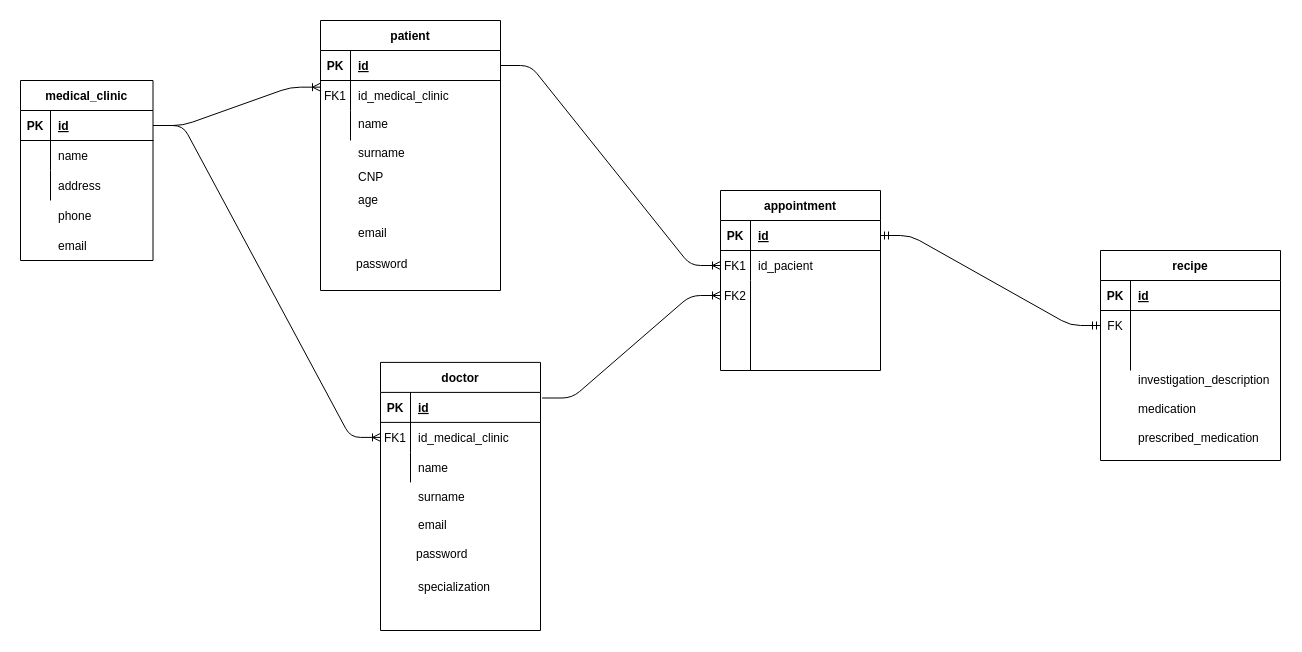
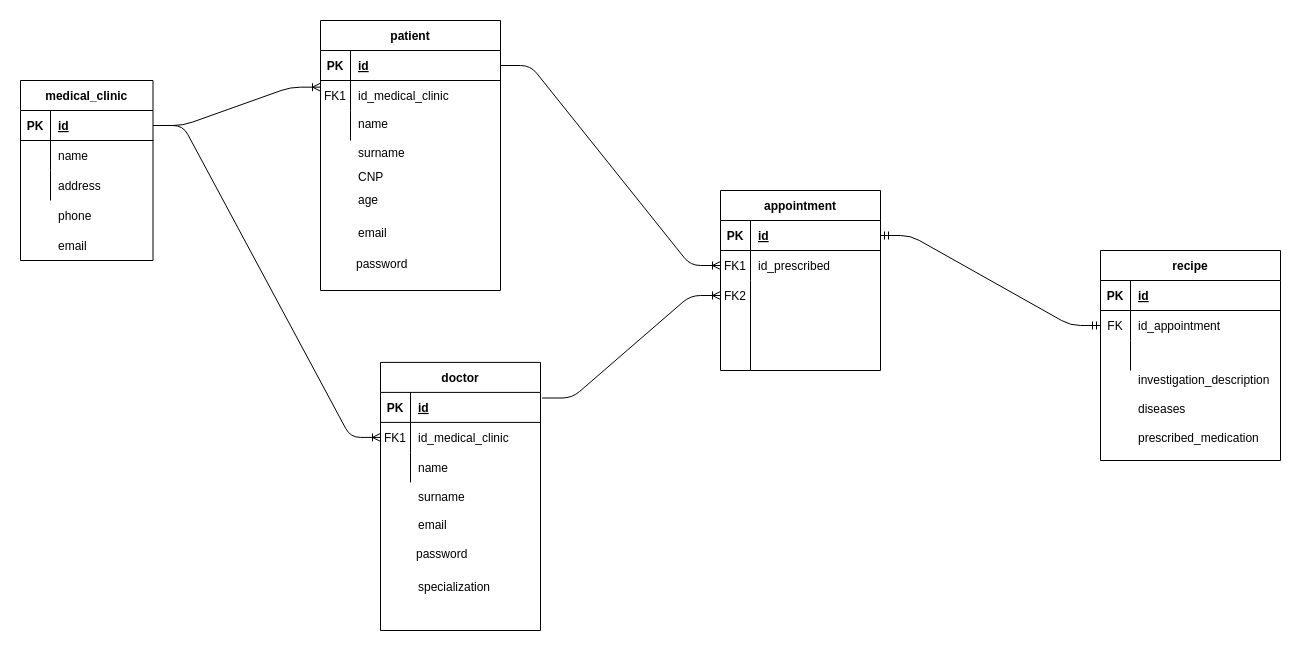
  <mxCell id="0" />
  <mxCell id="1" parent="0" />
  <mxCell id="2" value="" style="edgeStyle=entityRelationEdgeStyle;fontSize=12;html=1;endArrow=ERoneToMany;entryX=0;entryY=0.222;entryDx=0;entryDy=0;exitX=1;exitY=0.5;exitDx=0;exitDy=0;entryPerimeter=0;" parent="1" source="7" edge="1" target="23"><mxGeometry width="100" height="100" relative="1" as="geometry"><mxPoint x="830" y="160" as="sourcePoint" /><mxPoint x="925" y="45" as="targetPoint" /></mxGeometry></mxCell>
  <mxCell id="3" value="" style="edgeStyle=entityRelationEdgeStyle;fontSize=12;html=1;endArrow=ERoneToMany;" parent="1" source="20" target="54" edge="1"><mxGeometry width="100" height="100" relative="1" as="geometry"><mxPoint x="920" y="245" as="sourcePoint" /><mxPoint x="660" y="290" as="targetPoint" /></mxGeometry></mxCell>
  <mxCell id="4" value="" style="edgeStyle=entityRelationEdgeStyle;fontSize=12;html=1;endArrow=ERoneToMany;exitX=1.01;exitY=0.187;exitDx=0;exitDy=0;exitPerimeter=0;" parent="1" source="37" target="57" edge="1"><mxGeometry width="100" height="100" relative="1" as="geometry"><mxPoint x="1130" y="460" as="sourcePoint" /><mxPoint x="1370" y="180" as="targetPoint" /></mxGeometry></mxCell>
  <mxCell id="5" value="" style="group" parent="1" vertex="1" connectable="0"><mxGeometry x="20" y="80" width="132.5" height="180" as="geometry" /></mxCell>
  <mxCell id="6" value="medical_clinic" style="shape=table;startSize=30;container=1;collapsible=1;childLayout=tableLayout;fixedRows=1;rowLines=0;fontStyle=1;align=center;resizeLast=1;" parent="5" vertex="1"><mxGeometry width="132.5" height="180" as="geometry" /></mxCell>
  <mxCell id="7" value="" style="shape=partialRectangle;collapsible=0;dropTarget=0;pointerEvents=0;fillColor=none;points=[[0,0.5],[1,0.5]];portConstraint=eastwest;top=0;left=0;right=0;bottom=1;" parent="6" vertex="1"><mxGeometry y="30" width="132.5" height="30" as="geometry" /></mxCell>
  <mxCell id="8" value="PK" style="shape=partialRectangle;overflow=hidden;connectable=0;fillColor=none;top=0;left=0;bottom=0;right=0;fontStyle=1;" parent="7" vertex="1"><mxGeometry width="30" height="30" as="geometry" /></mxCell>
  <mxCell id="9" value="id" style="shape=partialRectangle;overflow=hidden;connectable=0;fillColor=none;top=0;left=0;bottom=0;right=0;align=left;spacingLeft=6;fontStyle=5;" parent="7" vertex="1"><mxGeometry x="30" width="102.5" height="30" as="geometry" /></mxCell>
  <mxCell id="10" value="" style="shape=partialRectangle;collapsible=0;dropTarget=0;pointerEvents=0;fillColor=none;points=[[0,0.5],[1,0.5]];portConstraint=eastwest;top=0;left=0;right=0;bottom=0;" parent="6" vertex="1"><mxGeometry y="60" width="132.5" height="30" as="geometry" /></mxCell>
  <mxCell id="11" value="" style="shape=partialRectangle;overflow=hidden;connectable=0;fillColor=none;top=0;left=0;bottom=0;right=0;" parent="10" vertex="1"><mxGeometry width="30" height="30" as="geometry" /></mxCell>
  <mxCell id="12" value="name" style="shape=partialRectangle;overflow=hidden;connectable=0;fillColor=none;top=0;left=0;bottom=0;right=0;align=left;spacingLeft=6;" parent="10" vertex="1"><mxGeometry x="30" width="102.5" height="30" as="geometry" /></mxCell>
  <mxCell id="13" value="" style="shape=partialRectangle;collapsible=0;dropTarget=0;pointerEvents=0;fillColor=none;top=0;left=0;bottom=0;right=0;points=[[0,0.5],[1,0.5]];portConstraint=eastwest;" parent="6" vertex="1"><mxGeometry y="90" width="132.5" height="30" as="geometry" /></mxCell>
  <mxCell id="14" value="" style="shape=partialRectangle;connectable=0;fillColor=none;top=0;left=0;bottom=0;right=0;editable=1;overflow=hidden;" parent="13" vertex="1"><mxGeometry width="30" height="30" as="geometry" /></mxCell>
  <mxCell id="15" value="address" style="shape=partialRectangle;connectable=0;fillColor=none;top=0;left=0;bottom=0;right=0;align=left;spacingLeft=6;overflow=hidden;" parent="13" vertex="1"><mxGeometry x="30" width="102.5" height="30" as="geometry" /></mxCell>
  <mxCell id="16" value="email" style="shape=partialRectangle;connectable=0;fillColor=none;top=0;left=0;bottom=0;right=0;align=left;spacingLeft=6;overflow=hidden;" parent="5" vertex="1"><mxGeometry x="30" y="150" width="102.5" height="30" as="geometry" /></mxCell>
  <mxCell id="17" value="phone" style="shape=partialRectangle;connectable=0;fillColor=none;top=0;left=0;bottom=0;right=0;align=left;spacingLeft=6;overflow=hidden;" parent="5" vertex="1"><mxGeometry x="30" y="120" width="102.5" height="30" as="geometry" /></mxCell>
  <mxCell id="18" value="" style="group" parent="1" vertex="1" connectable="0"><mxGeometry x="320" y="20" width="180" height="270" as="geometry" /></mxCell>
  <mxCell id="19" value="patient" style="shape=table;startSize=30;container=1;collapsible=1;childLayout=tableLayout;fixedRows=1;rowLines=0;fontStyle=1;align=center;resizeLast=1;" parent="18" vertex="1"><mxGeometry width="180" height="270" as="geometry" /></mxCell>
  <mxCell id="20" value="" style="shape=partialRectangle;collapsible=0;dropTarget=0;pointerEvents=0;fillColor=none;points=[[0,0.5],[1,0.5]];portConstraint=eastwest;top=0;left=0;right=0;bottom=1;" parent="19" vertex="1"><mxGeometry y="30" width="180" height="30" as="geometry" /></mxCell>
  <mxCell id="21" value="PK" style="shape=partialRectangle;overflow=hidden;connectable=0;fillColor=none;top=0;left=0;bottom=0;right=0;fontStyle=1;" parent="20" vertex="1"><mxGeometry width="30" height="30" as="geometry" /></mxCell>
  <mxCell id="22" value="id" style="shape=partialRectangle;overflow=hidden;connectable=0;fillColor=none;top=0;left=0;bottom=0;right=0;align=left;spacingLeft=6;fontStyle=5;" parent="20" vertex="1"><mxGeometry x="30" width="150" height="30" as="geometry" /></mxCell>
  <mxCell id="23" value="" style="shape=partialRectangle;collapsible=0;dropTarget=0;pointerEvents=0;fillColor=none;points=[[0,0.5],[1,0.5]];portConstraint=eastwest;top=0;left=0;right=0;bottom=0;" parent="19" vertex="1"><mxGeometry y="60" width="180" height="30" as="geometry" /></mxCell>
  <mxCell id="24" value="FK1" style="shape=partialRectangle;overflow=hidden;connectable=0;fillColor=none;top=0;left=0;bottom=0;right=0;" parent="23" vertex="1"><mxGeometry width="30" height="30" as="geometry" /></mxCell>
  <mxCell id="25" value="id_medical_clinic" style="shape=partialRectangle;overflow=hidden;connectable=0;fillColor=none;top=0;left=0;bottom=0;right=0;align=left;spacingLeft=6;" parent="23" vertex="1"><mxGeometry x="30" width="150" height="30" as="geometry" /></mxCell>
  <mxCell id="26" value="" style="shape=partialRectangle;collapsible=0;dropTarget=0;pointerEvents=0;fillColor=none;points=[[0,0.5],[1,0.5]];portConstraint=eastwest;top=0;left=0;right=0;bottom=0;" parent="19" vertex="1"><mxGeometry y="90" width="180" height="30" as="geometry" /></mxCell>
  <mxCell id="27" value="" style="shape=partialRectangle;overflow=hidden;connectable=0;fillColor=none;top=0;left=0;bottom=0;right=0;" parent="26" vertex="1"><mxGeometry width="30" height="30" as="geometry" /></mxCell>
  <mxCell id="28" value="" style="shape=partialRectangle;overflow=hidden;connectable=0;fillColor=none;top=0;left=0;bottom=0;right=0;align=left;spacingLeft=6;" parent="26" vertex="1"><mxGeometry x="30" width="150" height="30" as="geometry" /></mxCell>
  <mxCell id="29" value="surname" style="shape=partialRectangle;overflow=hidden;connectable=0;fillColor=none;top=0;left=0;bottom=0;right=0;align=left;spacingLeft=6;" parent="18" vertex="1"><mxGeometry x="30" y="116.13" width="140" height="32.4" as="geometry" /></mxCell>
  <mxCell id="30" value="CNP" style="shape=partialRectangle;overflow=hidden;connectable=0;fillColor=none;top=0;left=0;bottom=0;right=0;align=left;spacingLeft=6;" parent="18" vertex="1"><mxGeometry x="30" y="140" width="140" height="32.4" as="geometry" /></mxCell>
  <mxCell id="31" value="age" style="shape=partialRectangle;overflow=hidden;connectable=0;fillColor=none;top=0;left=0;bottom=0;right=0;align=left;spacingLeft=6;" parent="18" vertex="1"><mxGeometry x="30" y="162.4" width="140" height="32.4" as="geometry" /></mxCell>
  <mxCell id="32" value="&#10;email&#10;&#10;pasword&#10;" style="shape=partialRectangle;overflow=hidden;connectable=0;fillColor=none;top=0;left=0;bottom=0;right=0;align=left;spacingLeft=6;" parent="18" vertex="1"><mxGeometry x="30" y="190" width="140" height="32.4" as="geometry" /></mxCell>
  <mxCell id="33" value="name" style="shape=partialRectangle;overflow=hidden;connectable=0;fillColor=none;top=0;left=0;bottom=0;right=0;align=left;spacingLeft=6;" parent="18" vertex="1"><mxGeometry x="30" y="90.001" width="150" height="26.129" as="geometry" /></mxCell>
  <mxCell id="34" value="password&#10;" style="text;strokeColor=none;fillColor=none;spacingLeft=4;spacingRight=4;overflow=hidden;rotatable=0;points=[[0,0.5],[1,0.5]];portConstraint=eastwest;fontSize=12;" vertex="1" parent="18"><mxGeometry x="30" y="230" width="80" height="30" as="geometry" /></mxCell>
  <mxCell id="35" value="" style="group" parent="1" vertex="1" connectable="0"><mxGeometry x="350" y="320" width="190" height="310" as="geometry" /></mxCell>
  <mxCell id="36" value="doctor" style="shape=table;startSize=30;container=1;collapsible=1;childLayout=tableLayout;fixedRows=1;rowLines=0;fontStyle=1;align=center;resizeLast=1;" parent="35" vertex="1"><mxGeometry x="30" y="41.9" width="160" height="268.1" as="geometry" /></mxCell>
  <mxCell id="37" value="" style="shape=partialRectangle;collapsible=0;dropTarget=0;pointerEvents=0;fillColor=none;points=[[0,0.5],[1,0.5]];portConstraint=eastwest;top=0;left=0;right=0;bottom=1;" parent="36" vertex="1"><mxGeometry y="30" width="160" height="30" as="geometry" /></mxCell>
  <mxCell id="38" value="PK" style="shape=partialRectangle;overflow=hidden;connectable=0;fillColor=none;top=0;left=0;bottom=0;right=0;fontStyle=1;" parent="37" vertex="1"><mxGeometry width="30" height="30" as="geometry" /></mxCell>
  <mxCell id="39" value="id" style="shape=partialRectangle;overflow=hidden;connectable=0;fillColor=none;top=0;left=0;bottom=0;right=0;align=left;spacingLeft=6;fontStyle=5;" parent="37" vertex="1"><mxGeometry x="30" width="130" height="30" as="geometry" /></mxCell>
  <mxCell id="40" value="" style="shape=partialRectangle;collapsible=0;dropTarget=0;pointerEvents=0;fillColor=none;points=[[0,0.5],[1,0.5]];portConstraint=eastwest;top=0;left=0;right=0;bottom=0;" parent="36" vertex="1"><mxGeometry y="60" width="160" height="30" as="geometry" /></mxCell>
  <mxCell id="41" value="FK1" style="shape=partialRectangle;overflow=hidden;connectable=0;fillColor=none;top=0;left=0;bottom=0;right=0;" parent="40" vertex="1"><mxGeometry width="30" height="30" as="geometry" /></mxCell>
  <mxCell id="42" value="id_medical_clinic" style="shape=partialRectangle;overflow=hidden;connectable=0;fillColor=none;top=0;left=0;bottom=0;right=0;align=left;spacingLeft=6;" parent="40" vertex="1"><mxGeometry x="30" width="130" height="30" as="geometry" /></mxCell>
  <mxCell id="43" value="" style="shape=partialRectangle;collapsible=0;dropTarget=0;pointerEvents=0;fillColor=none;points=[[0,0.5],[1,0.5]];portConstraint=eastwest;top=0;left=0;right=0;bottom=0;" parent="36" vertex="1"><mxGeometry y="90" width="160" height="30" as="geometry" /></mxCell>
  <mxCell id="44" value="" style="shape=partialRectangle;overflow=hidden;connectable=0;fillColor=none;top=0;left=0;bottom=0;right=0;" parent="43" vertex="1"><mxGeometry width="30" height="30" as="geometry" /></mxCell>
  <mxCell id="45" value="name" style="shape=partialRectangle;overflow=hidden;connectable=0;fillColor=none;top=0;left=0;bottom=0;right=0;align=left;spacingLeft=6;" parent="43" vertex="1"><mxGeometry x="30" width="130" height="30" as="geometry" /></mxCell>
  <mxCell id="46" value="email" style="shape=partialRectangle;overflow=hidden;connectable=0;fillColor=none;top=0;left=0;bottom=0;right=0;align=left;spacingLeft=6;" parent="35" vertex="1"><mxGeometry x="60" y="188.573" width="130" height="31.429" as="geometry" /></mxCell>
  <mxCell id="47" value="surname" style="shape=partialRectangle;overflow=hidden;connectable=0;fillColor=none;top=0;left=0;bottom=0;right=0;align=left;spacingLeft=6;" parent="35" vertex="1"><mxGeometry x="60" y="160.004" width="130" height="31.429" as="geometry" /></mxCell>
  <mxCell id="48" value="specialization" style="shape=partialRectangle;overflow=hidden;connectable=0;fillColor=none;top=0;left=0;bottom=0;right=0;align=left;spacingLeft=6;" parent="35" vertex="1"><mxGeometry x="60" y="250.001" width="130" height="31.429" as="geometry" /></mxCell>
  <mxCell id="49" value="password&#10;" style="text;strokeColor=none;fillColor=none;spacingLeft=4;spacingRight=4;overflow=hidden;rotatable=0;points=[[0,0.5],[1,0.5]];portConstraint=eastwest;fontSize=12;" vertex="1" parent="35"><mxGeometry x="60" y="220" width="80" height="30" as="geometry" /></mxCell>
  <mxCell id="50" value="appointment" style="shape=table;startSize=30;container=1;collapsible=1;childLayout=tableLayout;fixedRows=1;rowLines=0;fontStyle=1;align=center;resizeLast=1;" parent="1" vertex="1"><mxGeometry x="720" y="190" width="160" height="180" as="geometry" /></mxCell>
  <mxCell id="51" value="" style="shape=partialRectangle;collapsible=0;dropTarget=0;pointerEvents=0;fillColor=none;top=0;left=0;bottom=1;right=0;points=[[0,0.5],[1,0.5]];portConstraint=eastwest;" parent="50" vertex="1"><mxGeometry y="30" width="160" height="30" as="geometry" /></mxCell>
  <mxCell id="52" value="PK" style="shape=partialRectangle;connectable=0;fillColor=none;top=0;left=0;bottom=0;right=0;fontStyle=1;overflow=hidden;" parent="51" vertex="1"><mxGeometry width="30" height="30" as="geometry" /></mxCell>
  <mxCell id="53" value="id" style="shape=partialRectangle;connectable=0;fillColor=none;top=0;left=0;bottom=0;right=0;align=left;spacingLeft=6;fontStyle=5;overflow=hidden;" parent="51" vertex="1"><mxGeometry x="30" width="130" height="30" as="geometry" /></mxCell>
  <mxCell id="54" value="" style="shape=partialRectangle;collapsible=0;dropTarget=0;pointerEvents=0;fillColor=none;top=0;left=0;bottom=0;right=0;points=[[0,0.5],[1,0.5]];portConstraint=eastwest;" parent="50" vertex="1"><mxGeometry y="60" width="160" height="30" as="geometry" /></mxCell>
  <mxCell id="55" value="FK1" style="shape=partialRectangle;connectable=0;fillColor=none;top=0;left=0;bottom=0;right=0;editable=1;overflow=hidden;" parent="54" vertex="1"><mxGeometry width="30" height="30" as="geometry" /></mxCell>
- <mxCell id="56" value="id_pacient" style="shape=partialRectangle;connectable=0;fillColor=none;top=0;left=0;bottom=0;right=0;align=left;spacingLeft=6;overflow=hidden;" parent="54" vertex="1"><mxGeometry x="30" width="130" height="30" as="geometry" /></mxCell>
+ <mxCell id="56" value="id_prescribed" style="shape=partialRectangle;connectable=0;fillColor=none;top=0;left=0;bottom=0;right=0;align=left;spacingLeft=6;overflow=hidden;" parent="54" vertex="1"><mxGeometry x="30" width="130" height="30" as="geometry" /></mxCell>
  <mxCell id="57" value="" style="shape=partialRectangle;collapsible=0;dropTarget=0;pointerEvents=0;fillColor=none;top=0;left=0;bottom=0;right=0;points=[[0,0.5],[1,0.5]];portConstraint=eastwest;" parent="50" vertex="1"><mxGeometry y="90" width="160" height="30" as="geometry" /></mxCell>
  <mxCell id="58" value="FK2" style="shape=partialRectangle;connectable=0;fillColor=none;top=0;left=0;bottom=0;right=0;editable=1;overflow=hidden;" parent="57" vertex="1"><mxGeometry width="30" height="30" as="geometry" /></mxCell>
  <mxCell id="59" value="" style="shape=partialRectangle;collapsible=0;dropTarget=0;pointerEvents=0;fillColor=none;top=0;left=0;bottom=0;right=0;points=[[0,0.5],[1,0.5]];portConstraint=eastwest;" parent="50" vertex="1"><mxGeometry y="120" width="160" height="30" as="geometry" /></mxCell>
  <mxCell id="60" value="" style="shape=partialRectangle;connectable=0;fillColor=none;top=0;left=0;bottom=0;right=0;editable=1;overflow=hidden;" parent="59" vertex="1"><mxGeometry width="30" height="30" as="geometry" /></mxCell>
  <mxCell id="61" value="" style="shape=partialRectangle;collapsible=0;dropTarget=0;pointerEvents=0;fillColor=none;top=0;left=0;bottom=0;right=0;points=[[0,0.5],[1,0.5]];portConstraint=eastwest;" parent="50" vertex="1"><mxGeometry y="150" width="160" height="30" as="geometry" /></mxCell>
  <mxCell id="62" value="" style="shape=partialRectangle;connectable=0;fillColor=none;top=0;left=0;bottom=0;right=0;editable=1;overflow=hidden;" parent="61" vertex="1"><mxGeometry width="30" height="30" as="geometry" /></mxCell>
  <mxCell id="63" value="" style="shape=partialRectangle;connectable=0;fillColor=none;top=0;left=0;bottom=0;right=0;align=left;spacingLeft=6;overflow=hidden;" parent="61" vertex="1"><mxGeometry x="30" width="130" height="30" as="geometry" /></mxCell>
  <mxCell id="64" value="" style="group" parent="1" vertex="1" connectable="0"><mxGeometry x="1100" y="250" width="180" height="240" as="geometry" /></mxCell>
  <mxCell id="65" value="recipe" style="shape=table;startSize=30;container=1;collapsible=1;childLayout=tableLayout;fixedRows=1;rowLines=0;fontStyle=1;align=center;resizeLast=1;" parent="64" vertex="1"><mxGeometry width="180" height="210" as="geometry" /></mxCell>
  <mxCell id="66" value="" style="shape=partialRectangle;collapsible=0;dropTarget=0;pointerEvents=0;fillColor=none;points=[[0,0.5],[1,0.5]];portConstraint=eastwest;top=0;left=0;right=0;bottom=1;" parent="65" vertex="1"><mxGeometry y="30" width="180" height="30" as="geometry" /></mxCell>
  <mxCell id="67" value="PK" style="shape=partialRectangle;overflow=hidden;connectable=0;fillColor=none;top=0;left=0;bottom=0;right=0;fontStyle=1;" parent="66" vertex="1"><mxGeometry width="30" height="30" as="geometry" /></mxCell>
  <mxCell id="68" value="id" style="shape=partialRectangle;overflow=hidden;connectable=0;fillColor=none;top=0;left=0;bottom=0;right=0;align=left;spacingLeft=6;fontStyle=5;" parent="66" vertex="1"><mxGeometry x="30" width="150" height="30" as="geometry" /></mxCell>
  <mxCell id="69" value="" style="shape=partialRectangle;collapsible=0;dropTarget=0;pointerEvents=0;fillColor=none;points=[[0,0.5],[1,0.5]];portConstraint=eastwest;top=0;left=0;right=0;bottom=0;" parent="65" vertex="1"><mxGeometry y="60" width="180" height="30" as="geometry" /></mxCell>
  <mxCell id="70" value="FK" style="shape=partialRectangle;overflow=hidden;connectable=0;fillColor=none;top=0;left=0;bottom=0;right=0;" parent="69" vertex="1"><mxGeometry width="30" height="30" as="geometry" /></mxCell>
+ <mxCell id="71" value="id_appointment" style="shape=partialRectangle;overflow=hidden;connectable=0;fillColor=none;top=0;left=0;bottom=0;right=0;align=left;spacingLeft=6;" parent="69" vertex="1"><mxGeometry x="30" width="150" height="30" as="geometry" /></mxCell>
  <mxCell id="72" value="" style="shape=partialRectangle;collapsible=0;dropTarget=0;pointerEvents=0;fillColor=none;points=[[0,0.5],[1,0.5]];portConstraint=eastwest;top=0;left=0;right=0;bottom=0;" parent="65" vertex="1"><mxGeometry y="90" width="180" height="30" as="geometry" /></mxCell>
  <mxCell id="73" value="" style="shape=partialRectangle;overflow=hidden;connectable=0;fillColor=none;top=0;left=0;bottom=0;right=0;" parent="72" vertex="1"><mxGeometry width="30" height="30" as="geometry" /></mxCell>
  <mxCell id="74" value="" style="shape=partialRectangle;overflow=hidden;connectable=0;fillColor=none;top=0;left=0;bottom=0;right=0;align=left;spacingLeft=6;" parent="72" vertex="1"><mxGeometry x="30" width="150" height="30" as="geometry" /></mxCell>
  <mxCell id="75" value="investigation_description" style="shape=partialRectangle;overflow=hidden;connectable=0;fillColor=none;top=0;left=0;bottom=0;right=0;align=left;spacingLeft=6;" parent="64" vertex="1"><mxGeometry x="30" y="114.783" width="150" height="28.696" as="geometry" /></mxCell>
- <mxCell id="76" value="medication" style="shape=partialRectangle;overflow=hidden;connectable=0;fillColor=none;top=0;left=0;bottom=0;right=0;align=left;spacingLeft=6;" parent="64" vertex="1"><mxGeometry x="30" y="143.478" width="150" height="28.696" as="geometry" /></mxCell>
+ <mxCell id="76" value="diseases" style="shape=partialRectangle;overflow=hidden;connectable=0;fillColor=none;top=0;left=0;bottom=0;right=0;align=left;spacingLeft=6;" parent="64" vertex="1"><mxGeometry x="30" y="143.478" width="150" height="28.696" as="geometry" /></mxCell>
  <mxCell id="77" value="prescribed_medication" style="shape=partialRectangle;overflow=hidden;connectable=0;fillColor=none;top=0;left=0;bottom=0;right=0;align=left;spacingLeft=6;" parent="64" vertex="1"><mxGeometry x="30" y="172.174" width="150" height="28.696" as="geometry" /></mxCell>
  <mxCell id="78" value="" style="edgeStyle=entityRelationEdgeStyle;fontSize=12;html=1;endArrow=ERmandOne;startArrow=ERmandOne;" parent="1" edge="1" target="51" source="69"><mxGeometry width="100" height="100" relative="1" as="geometry"><mxPoint x="1210" y="590" as="sourcePoint" /><mxPoint x="1220" y="320" as="targetPoint" /></mxGeometry></mxCell>
  <mxCell id="79" value="" style="edgeStyle=entityRelationEdgeStyle;fontSize=12;html=1;endArrow=ERoneToMany;exitX=1;exitY=0.5;exitDx=0;exitDy=0;" edge="1" parent="1" source="7" target="40"><mxGeometry width="100" height="100" relative="1" as="geometry"><mxPoint x="570" y="421.43" as="sourcePoint" /><mxPoint x="670" y="321.43" as="targetPoint" /></mxGeometry></mxCell>
